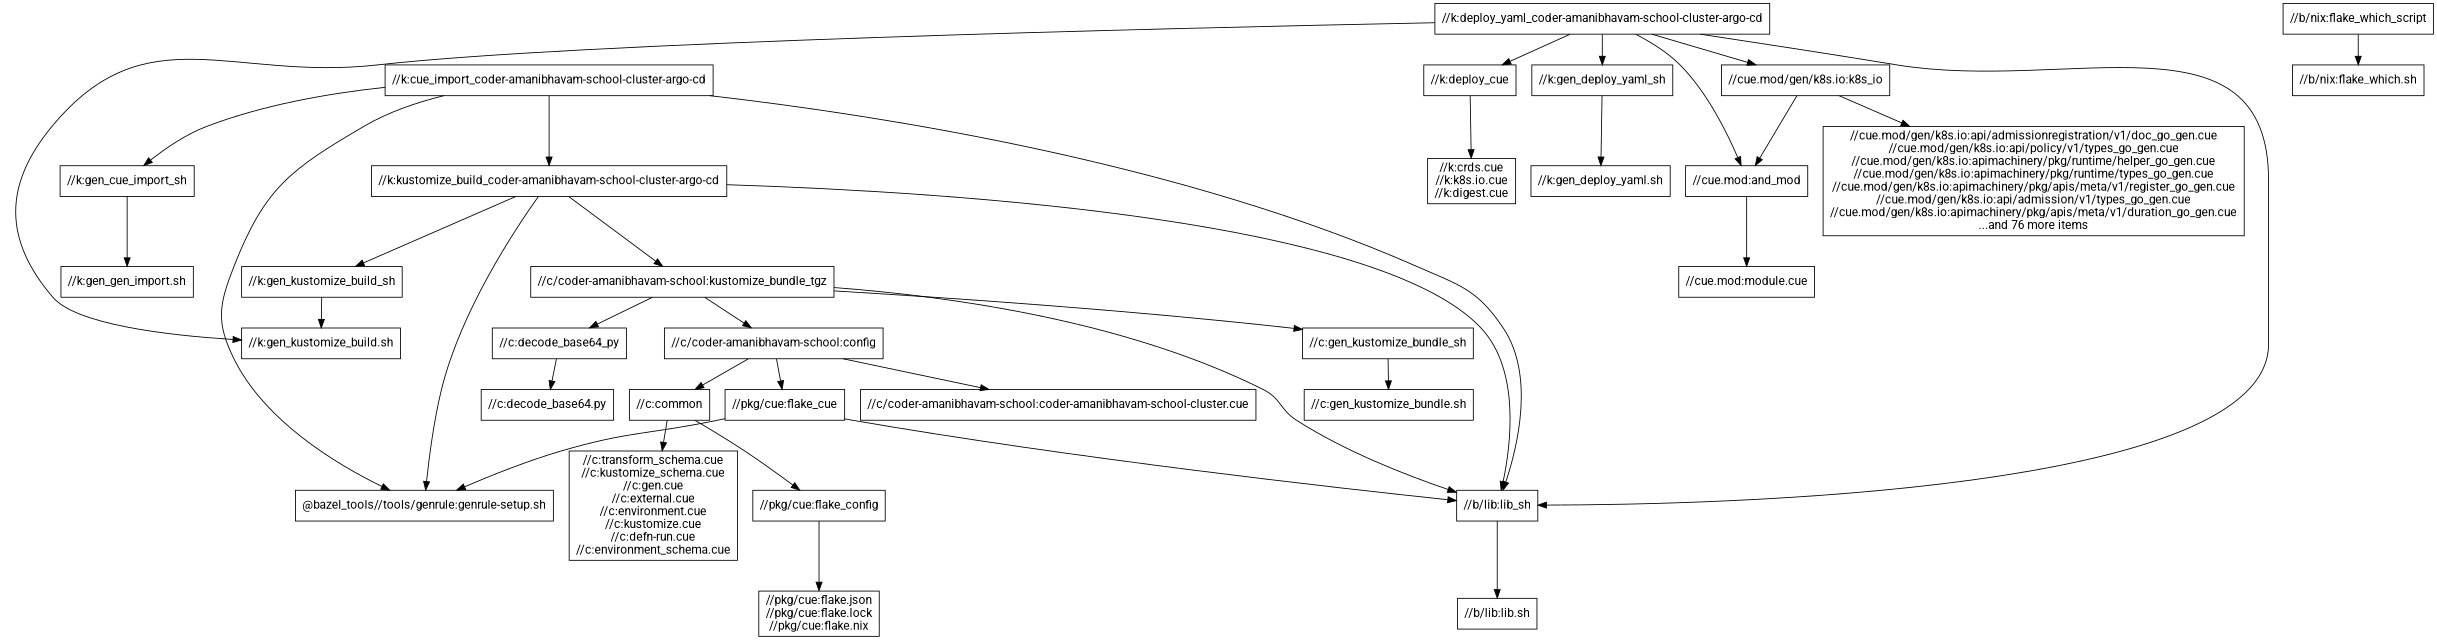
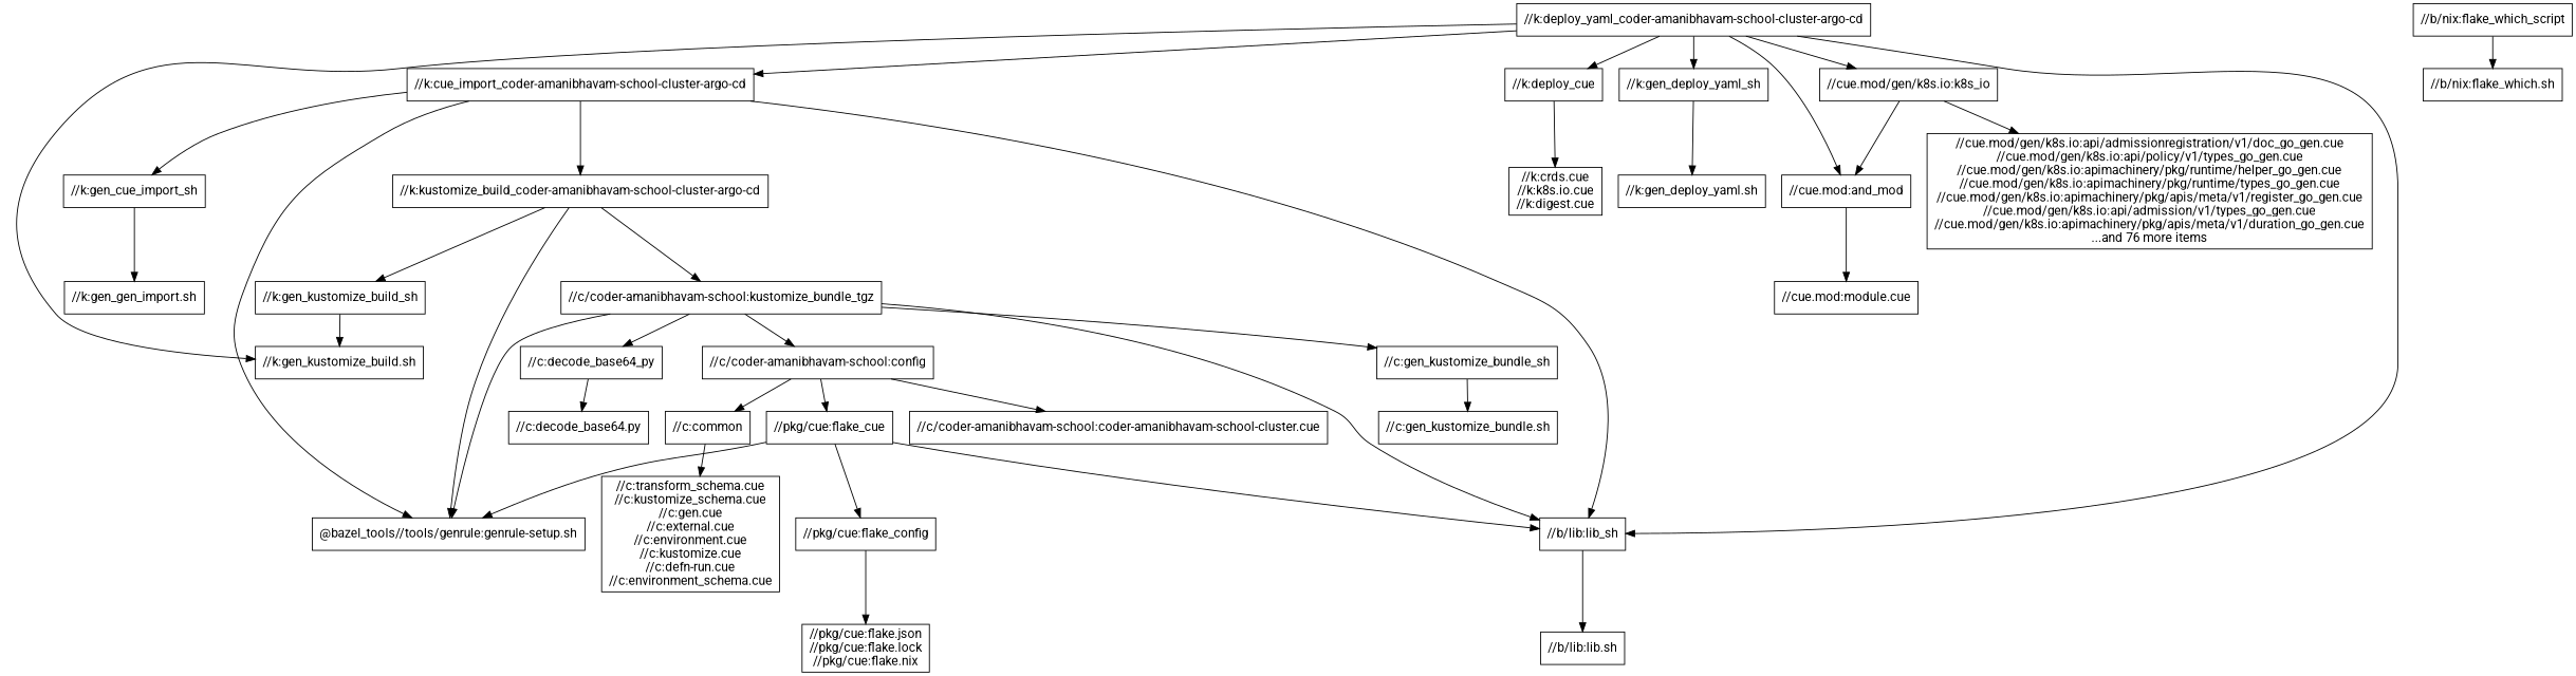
  digraph {
    fontname=Roboto
    node [fontname=Roboto shape=box]
    edge [fontname=Roboto]
    "//k:deploy_yaml_coder-amanibhavam-school-cluster-argo-cd"
    "//k:cue_import_coder-amanibhavam-school-cluster-argo-cd"
    "//k:deploy_cue"
    "//k:gen_deploy_yaml_sh"
    n5 [label="//cue.mod:and_mod"]
    "//b/lib:lib_sh"
    "//cue.mod/gen/k8s.io:k8s_io"
    "//k:gen_kustomize_build.sh"
    "@bazel_tools//tools/genrule:genrule-setup.sh"
    "//k:kustomize_build_coder-amanibhavam-school-cluster-argo-cd"
    "//k:gen_cue_import_sh"
    "//k:crds.cue\n//k:k8s.io.cue\n//k:digest.cue"
    "//k:gen_deploy_yaml.sh"
    "//cue.mod:module.cue"
    "//b/lib:lib.sh"
    "//cue.mod/gen/k8s.io:api/admissionregistration/v1/doc_go_gen.cue\n//cue.mod/gen/k8s.io:api/policy/v1/types_go_gen.cue\n//cue.mod/gen/k8s.io:apimachinery/pkg/runtime/helper_go_gen.cue\n//cue.mod/gen/k8s.io:apimachinery/pkg/runtime/types_go_gen.cue\n//cue.mod/gen/k8s.io:apimachinery/pkg/apis/meta/v1/register_go_gen.cue\n//cue.mod/gen/k8s.io:api/admission/v1/types_go_gen.cue\n//cue.mod/gen/k8s.io:apimachinery/pkg/apis/meta/v1/duration_go_gen.cue\n...and 76 more items"
    "//k:gen_kustomize_build_sh"
    "//c/coder-amanibhavam-school:kustomize_bundle_tgz"
    n19 [label="//k:gen_gen_import.sh"]
    "//c/coder-amanibhavam-school:config"
    "//c:gen_kustomize_bundle_sh"
    "//c:decode_base64_py"
    "//c/coder-amanibhavam-school:coder-amanibhavam-school-cluster.cue"
    "//c:common"
    "//pkg/cue:flake_cue"
    "//c:gen_kustomize_bundle.sh"
    "//c:decode_base64.py"
    "//c:transform_schema.cue\n//c:kustomize_schema.cue\n//c:gen.cue\n//c:external.cue\n//c:environment.cue\n//c:kustomize.cue\n//c:defn-run.cue\n//c:environment_schema.cue"
    "//pkg/cue:flake_config"
    "//pkg/cue:flake.json\n//pkg/cue:flake.lock\n//pkg/cue:flake.nix"
    "//b/nix:flake_which_script"
    "//b/nix:flake_which.sh"
+   "//k:deploy_yaml_coder-amanibhavam-school-cluster-argo-cd" -> "//k:cue_import_coder-amanibhavam-school-cluster-argo-cd"
    "//k:deploy_yaml_coder-amanibhavam-school-cluster-argo-cd" -> "//k:deploy_cue"
    "//k:deploy_yaml_coder-amanibhavam-school-cluster-argo-cd" -> "//k:gen_deploy_yaml_sh"
    "//k:deploy_yaml_coder-amanibhavam-school-cluster-argo-cd" -> n5
    "//k:deploy_yaml_coder-amanibhavam-school-cluster-argo-cd" -> "//b/lib:lib_sh"
    "//k:deploy_yaml_coder-amanibhavam-school-cluster-argo-cd" -> "//cue.mod/gen/k8s.io:k8s_io"
    "//k:deploy_yaml_coder-amanibhavam-school-cluster-argo-cd" -> "//k:gen_kustomize_build.sh"
    "//k:cue_import_coder-amanibhavam-school-cluster-argo-cd" -> "//b/lib:lib_sh"
    "//k:cue_import_coder-amanibhavam-school-cluster-argo-cd" -> "@bazel_tools//tools/genrule:genrule-setup.sh"
    "//k:cue_import_coder-amanibhavam-school-cluster-argo-cd" -> "//k:kustomize_build_coder-amanibhavam-school-cluster-argo-cd"
    "//k:cue_import_coder-amanibhavam-school-cluster-argo-cd" -> "//k:gen_cue_import_sh"
    "//k:deploy_cue" -> "//k:crds.cue\n//k:k8s.io.cue\n//k:digest.cue"
    "//k:gen_deploy_yaml_sh" -> "//k:gen_deploy_yaml.sh"
    n5 -> "//cue.mod:module.cue"
    "//b/lib:lib_sh" -> "//b/lib:lib.sh"
    "//cue.mod/gen/k8s.io:k8s_io" -> n5
    "//cue.mod/gen/k8s.io:k8s_io" -> "//cue.mod/gen/k8s.io:api/admissionregistration/v1/doc_go_gen.cue\n//cue.mod/gen/k8s.io:api/policy/v1/types_go_gen.cue\n//cue.mod/gen/k8s.io:apimachinery/pkg/runtime/helper_go_gen.cue\n//cue.mod/gen/k8s.io:apimachinery/pkg/runtime/types_go_gen.cue\n//cue.mod/gen/k8s.io:apimachinery/pkg/apis/meta/v1/register_go_gen.cue\n//cue.mod/gen/k8s.io:api/admission/v1/types_go_gen.cue\n//cue.mod/gen/k8s.io:apimachinery/pkg/apis/meta/v1/duration_go_gen.cue\n...and 76 more items"
-   "//k:kustomize_build_coder-amanibhavam-school-cluster-argo-cd" -> "//b/lib:lib_sh"
    "//k:kustomize_build_coder-amanibhavam-school-cluster-argo-cd" -> "@bazel_tools//tools/genrule:genrule-setup.sh"
    "//k:kustomize_build_coder-amanibhavam-school-cluster-argo-cd" -> "//k:gen_kustomize_build_sh"
    "//k:kustomize_build_coder-amanibhavam-school-cluster-argo-cd" -> "//c/coder-amanibhavam-school:kustomize_bundle_tgz"
    "//k:gen_cue_import_sh" -> n19
    "//k:gen_kustomize_build_sh" -> "//k:gen_kustomize_build.sh"
    "//c/coder-amanibhavam-school:kustomize_bundle_tgz" -> "//b/lib:lib_sh"
+   "//c/coder-amanibhavam-school:kustomize_bundle_tgz" -> "@bazel_tools//tools/genrule:genrule-setup.sh"
    "//c/coder-amanibhavam-school:kustomize_bundle_tgz" -> "//c/coder-amanibhavam-school:config"
    "//c/coder-amanibhavam-school:kustomize_bundle_tgz" -> "//c:gen_kustomize_bundle_sh"
    "//c/coder-amanibhavam-school:kustomize_bundle_tgz" -> "//c:decode_base64_py"
    "//c/coder-amanibhavam-school:config" -> "//c/coder-amanibhavam-school:coder-amanibhavam-school-cluster.cue"
    "//c/coder-amanibhavam-school:config" -> "//c:common"
    "//c/coder-amanibhavam-school:config" -> "//pkg/cue:flake_cue"
    "//c:gen_kustomize_bundle_sh" -> "//c:gen_kustomize_bundle.sh"
    "//c:decode_base64_py" -> "//c:decode_base64.py"
    "//c:common" -> "//c:transform_schema.cue\n//c:kustomize_schema.cue\n//c:gen.cue\n//c:external.cue\n//c:environment.cue\n//c:kustomize.cue\n//c:defn-run.cue\n//c:environment_schema.cue"
    "//pkg/cue:flake_cue" -> "//b/lib:lib_sh"
    "//pkg/cue:flake_cue" -> "@bazel_tools//tools/genrule:genrule-setup.sh"
-   "//c:common" -> "//pkg/cue:flake_config"
+   "//pkg/cue:flake_cue" -> "//pkg/cue:flake_config"
    "//pkg/cue:flake_config" -> "//pkg/cue:flake.json\n//pkg/cue:flake.lock\n//pkg/cue:flake.nix"
    "//b/nix:flake_which_script" -> "//b/nix:flake_which.sh"
  }
